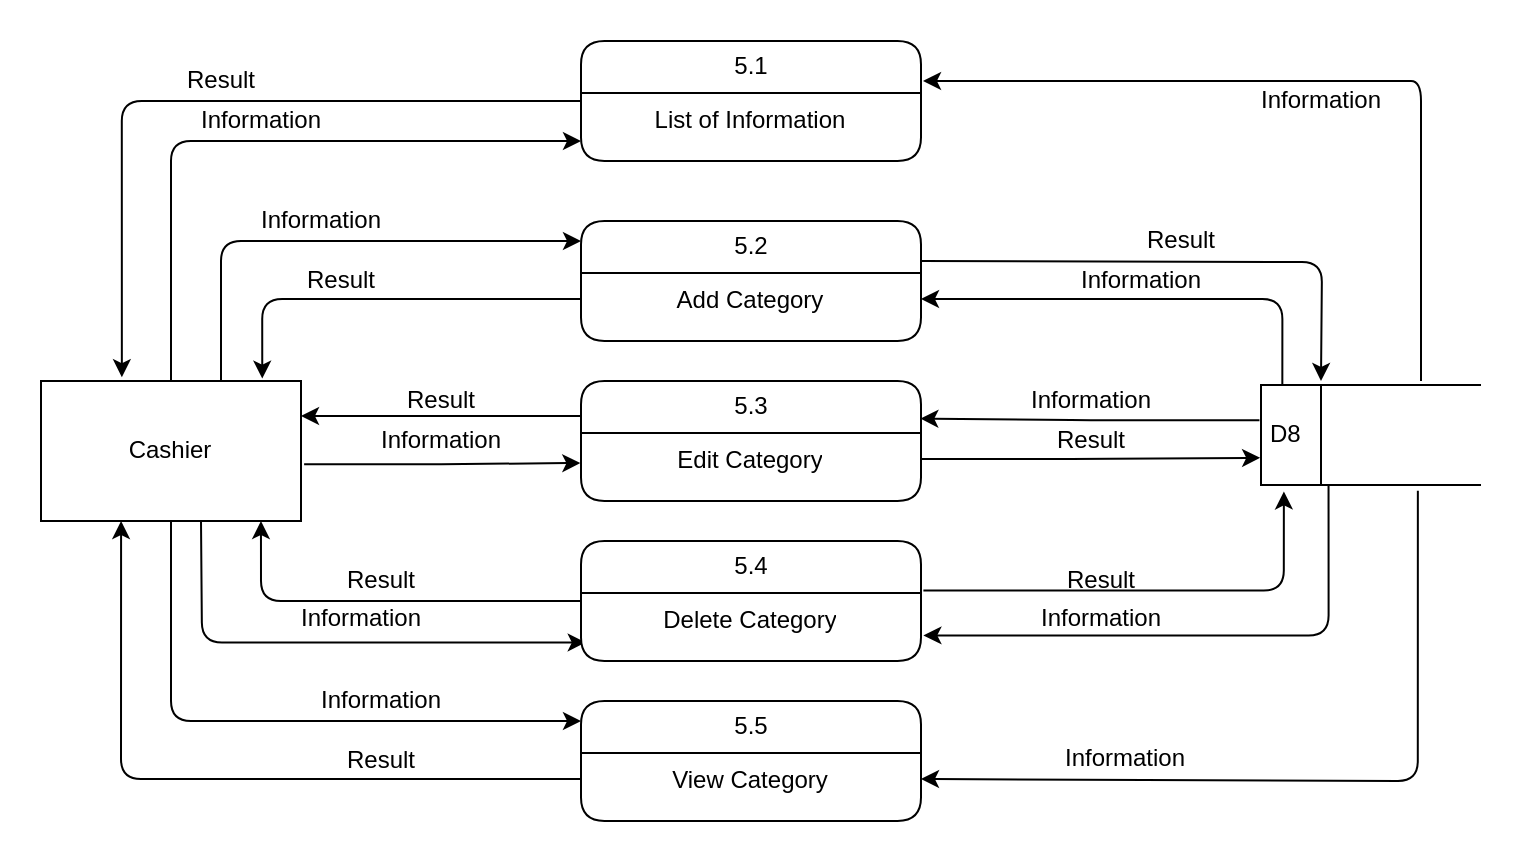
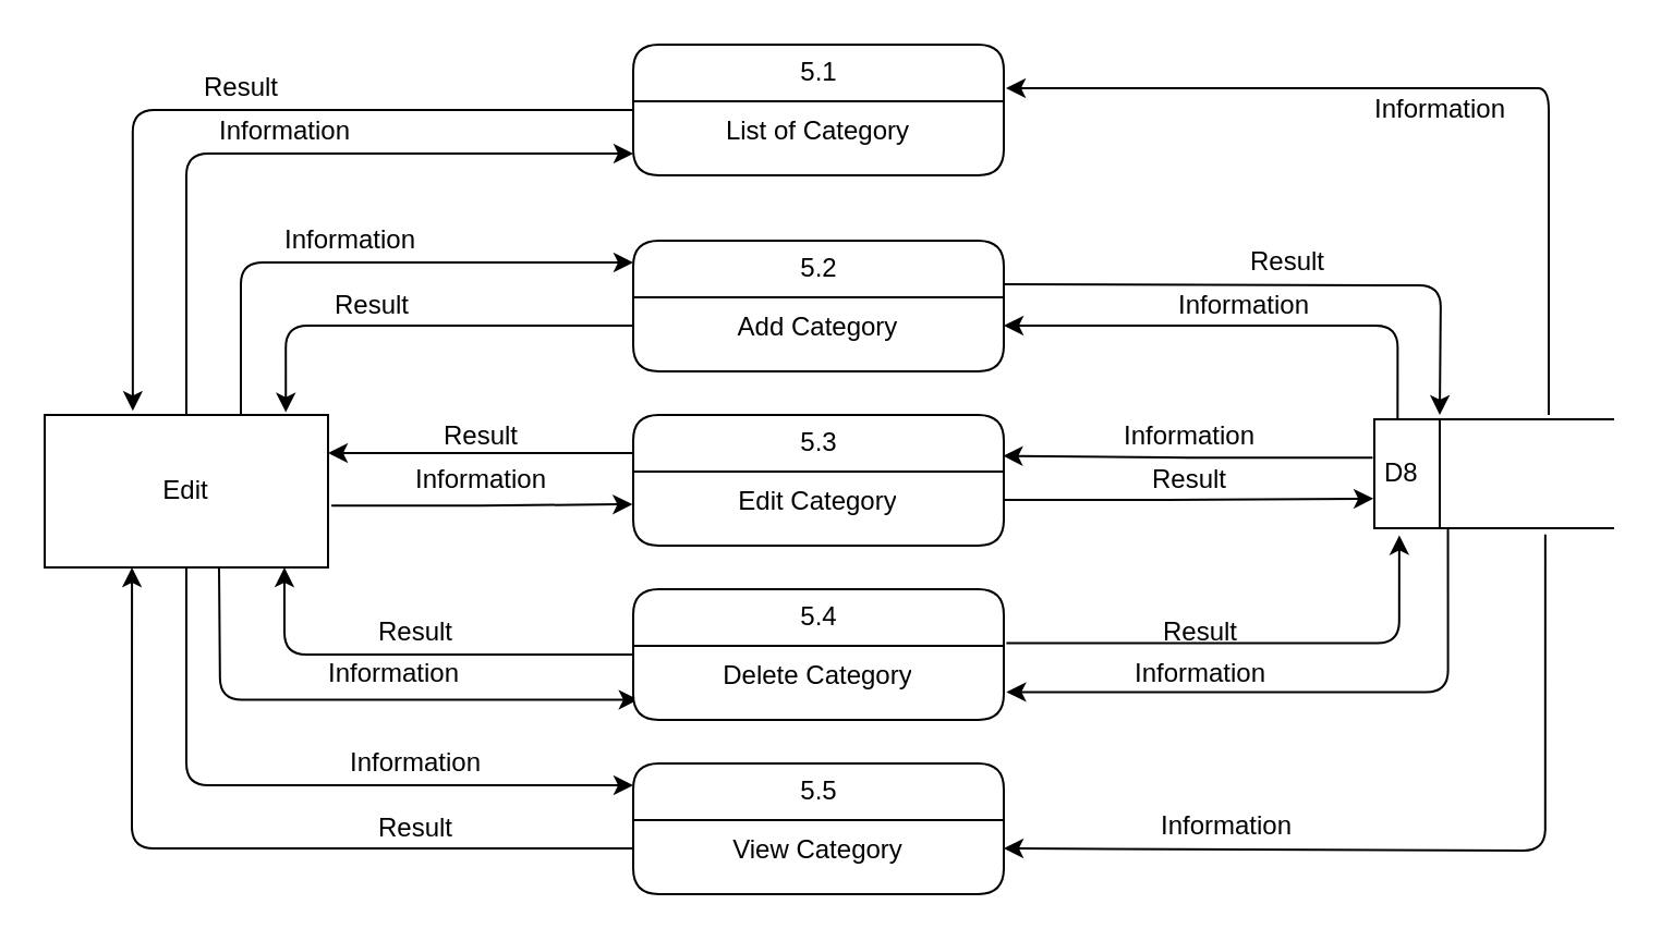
  <mxCell id="0" />
  <mxCell id="1" parent="0" />
  <mxCell id="2" value="Information" style="edgeStyle=orthogonalEdgeStyle;rounded=0;sketch=0;orthogonalLoop=1;jettySize=auto;entryX=-0.002;entryY=0.577;entryDx=0;entryDy=0;exitX=1.012;exitY=0.594;exitDx=0;exitDy=0;exitPerimeter=0;entryPerimeter=0;labelBackgroundColor=none;verticalAlign=middle;html=1;horizontal=1;labelPosition=center;verticalLabelPosition=middle;align=center;spacingLeft=0;jumpStyle=none;shadow=0;startSize=2;fontColor=#000000;fontFamily=Helvetica;fontSize=12;" edge="1" parent="1" source="10" target="16"><mxGeometry x="-0.004" y="11" relative="1" as="geometry"><mxPoint as="offset" /></mxGeometry></mxCell>
  <mxCell id="3" value="Result" style="edgeStyle=orthogonalEdgeStyle;rounded=1;sketch=0;orthogonalLoop=1;jettySize=auto;html=1;entryX=0.311;entryY=-0.027;entryDx=0;entryDy=0;entryPerimeter=0;labelBackgroundColor=none;fontColor=#000000;fontFamily=Helvetica;fontSize=12;" edge="1" parent="1" source="4" target="10"><mxGeometry x="-0.021" y="-10" relative="1" as="geometry"><mxPoint as="offset" /></mxGeometry></mxCell>
  <mxCell id="4" value="5.1" style="swimlane;html=1;fontStyle=0;childLayout=stackLayout;horizontal=1;startSize=26;horizontalStack=0;resizeParent=1;resizeLast=0;collapsible=1;marginBottom=0;swimlaneFillColor=#ffffff;align=center;rounded=1;shadow=0;comic=0;labelBackgroundColor=none;strokeWidth=1;fontFamily=Helvetica;fontSize=12;fontColor=#000000;" vertex="1" parent="1"><mxGeometry x="290" y="20" width="170" height="60" as="geometry" /></mxCell>
- <mxCell id="5" value="&lt;font style=&quot;font-size: 12px;&quot;&gt;&lt;span style=&quot;font-size: 12px;&quot;&gt;List of Information&lt;/span&gt;&lt;/font&gt;" style="text;html=1;strokeColor=none;fillColor=none;spacingLeft=4;spacingRight=4;whiteSpace=wrap;overflow=hidden;rotatable=0;points=[[0,0.5],[1,0.5]];portConstraint=eastwest;fontColor=#000000;align=center;fontFamily=Helvetica;fontSize=12;" vertex="1" parent="4"><mxGeometry y="26" width="170" height="26" as="geometry" /></mxCell>
+ <mxCell id="5" value="&lt;font style=&quot;font-size: 12px;&quot;&gt;&lt;span style=&quot;font-size: 12px;&quot;&gt;List of Category&lt;/span&gt;&lt;/font&gt;" style="text;html=1;strokeColor=none;fillColor=none;spacingLeft=4;spacingRight=4;whiteSpace=wrap;overflow=hidden;rotatable=0;points=[[0,0.5],[1,0.5]];portConstraint=eastwest;fontColor=#000000;align=center;fontFamily=Helvetica;fontSize=12;" vertex="1" parent="4"><mxGeometry y="26" width="170" height="26" as="geometry" /></mxCell>
  <mxCell id="6" value="Information" style="edgeStyle=orthogonalEdgeStyle;curved=0;rounded=1;sketch=0;orthogonalLoop=1;jettySize=auto;html=1;entryX=0.014;entryY=0.951;entryDx=0;entryDy=0;entryPerimeter=0;labelBackgroundColor=none;fontColor=#000000;fontFamily=Helvetica;fontSize=12;" edge="1" parent="1" target="19"><mxGeometry x="0.112" y="12" relative="1" as="geometry"><mxPoint x="100" y="260" as="sourcePoint" /><mxPoint as="offset" /></mxGeometry></mxCell>
  <mxCell id="7" value="Information" style="edgeStyle=orthogonalEdgeStyle;curved=0;rounded=1;sketch=0;orthogonalLoop=1;jettySize=auto;html=1;labelBackgroundColor=none;fontColor=#000000;fontFamily=Helvetica;fontSize=12;" edge="1" parent="1" source="10"><mxGeometry x="0.344" y="10" relative="1" as="geometry"><mxPoint x="290" y="360" as="targetPoint" /><Array as="points"><mxPoint x="85" y="360" /><mxPoint x="290" y="360" /></Array><mxPoint as="offset" /></mxGeometry></mxCell>
  <mxCell id="8" value="Information" style="edgeStyle=orthogonalEdgeStyle;rounded=1;sketch=0;orthogonalLoop=1;jettySize=auto;html=1;labelBackgroundColor=none;fontColor=#000000;fontFamily=Helvetica;fontSize=12;" edge="1" parent="1"><mxGeometry x="0.015" y="10" relative="1" as="geometry"><mxPoint x="290" y="70" as="targetPoint" /><Array as="points"><mxPoint x="85" y="70" /><mxPoint x="290" y="70" /></Array><mxPoint x="85" y="190" as="sourcePoint" /><mxPoint as="offset" /></mxGeometry></mxCell>
  <mxCell id="9" value="Information" style="edgeStyle=orthogonalEdgeStyle;jumpStyle=none;orthogonalLoop=1;jettySize=auto;html=1;entryX=0;entryY=0.167;entryDx=0;entryDy=0;entryPerimeter=0;shadow=0;labelBackgroundColor=none;rounded=1;fontColor=#000000;fontFamily=Helvetica;fontSize=12;" edge="1" parent="1" source="10" target="12"><mxGeometry x="-0.04" y="10" relative="1" as="geometry"><Array as="points"><mxPoint x="110" y="120" /></Array><mxPoint as="offset" /></mxGeometry></mxCell>
- <mxCell id="10" value="&lt;font style=&quot;font-size: 12px&quot;&gt;Cashier&lt;/font&gt;" style="rounded=0;whiteSpace=wrap;html=1;fontColor=#000000;fontFamily=Helvetica;fontSize=12;" vertex="1" parent="1"><mxGeometry x="20" y="190" width="130" height="70" as="geometry" /></mxCell>
+ <mxCell id="10" value="&lt;font style=&quot;font-size: 12px&quot;&gt;Edit&lt;/font&gt;" style="rounded=0;whiteSpace=wrap;html=1;fontColor=#000000;fontFamily=Helvetica;fontSize=12;" vertex="1" parent="1"><mxGeometry x="20" y="190" width="130" height="70" as="geometry" /></mxCell>
  <mxCell id="11" value="Result" style="edgeStyle=orthogonalEdgeStyle;curved=0;rounded=1;sketch=0;orthogonalLoop=1;jettySize=auto;html=1;labelBackgroundColor=none;fontColor=#000000;fontFamily=Helvetica;fontSize=12;" edge="1" parent="1"><mxGeometry y="10" relative="1" as="geometry"><mxPoint x="460" y="130" as="sourcePoint" /><mxPoint x="660" y="190" as="targetPoint" /><mxPoint as="offset" /></mxGeometry></mxCell>
  <mxCell id="12" value="5.2" style="swimlane;html=1;fontStyle=0;childLayout=stackLayout;horizontal=1;startSize=26;horizontalStack=0;resizeParent=1;resizeLast=0;collapsible=1;marginBottom=0;swimlaneFillColor=#ffffff;align=center;rounded=1;shadow=0;comic=0;labelBackgroundColor=none;strokeWidth=1;fontFamily=Helvetica;fontSize=12;fontColor=#000000;" vertex="1" parent="1"><mxGeometry x="290" y="110" width="170" height="60" as="geometry" /></mxCell>
  <mxCell id="13" value="&lt;span id=&quot;docs-internal-guid-f91e8f93-7fff-7fc4-d953-1c8a1edfba7c&quot; style=&quot;font-size: 12px;&quot;&gt;&lt;span style=&quot;font-size: 12px; background-color: transparent; vertical-align: baseline;&quot;&gt;Add&amp;nbsp;&lt;/span&gt;&lt;/span&gt;&lt;span style=&quot;font-size: 12px;&quot;&gt;Category&lt;/span&gt;" style="text;html=1;strokeColor=none;fillColor=none;spacingLeft=4;spacingRight=4;whiteSpace=wrap;overflow=hidden;rotatable=0;points=[[0,0.5],[1,0.5]];portConstraint=eastwest;fontColor=#000000;align=center;fontFamily=Helvetica;fontSize=12;" vertex="1" parent="12"><mxGeometry y="26" width="170" height="26" as="geometry" /></mxCell>
  <mxCell id="14" value="Result" style="edgeStyle=orthogonalEdgeStyle;curved=0;rounded=1;sketch=0;orthogonalLoop=1;jettySize=auto;html=1;entryX=1;entryY=0.25;entryDx=0;entryDy=0;exitX=0;exitY=0.292;exitDx=0;exitDy=0;exitPerimeter=0;labelBackgroundColor=none;fontColor=#000000;fontFamily=Helvetica;fontSize=12;" edge="1" parent="1" source="15" target="10"><mxGeometry y="-8" relative="1" as="geometry"><mxPoint x="153" y="215" as="targetPoint" /><mxPoint as="offset" /></mxGeometry></mxCell>
  <mxCell id="15" value="5.3" style="swimlane;html=1;fontStyle=0;childLayout=stackLayout;horizontal=1;startSize=26;horizontalStack=0;resizeParent=1;resizeLast=0;collapsible=1;marginBottom=0;swimlaneFillColor=#ffffff;align=center;rounded=1;shadow=0;comic=0;labelBackgroundColor=none;strokeWidth=1;fontFamily=Helvetica;fontSize=12;fontColor=#000000;" vertex="1" parent="1"><mxGeometry x="290" y="190" width="170" height="60" as="geometry" /></mxCell>
  <mxCell id="16" value="&lt;span id=&quot;docs-internal-guid-7f49682c-7fff-a4d6-9a9d-0c810e85ffbc&quot; style=&quot;font-size: 12px;&quot;&gt;&lt;span style=&quot;font-size: 12px; background-color: transparent; vertical-align: baseline;&quot;&gt;Edit&amp;nbsp;&lt;/span&gt;&lt;/span&gt;&lt;span style=&quot;font-size: 12px;&quot;&gt;Category&lt;/span&gt;" style="text;html=1;strokeColor=none;fillColor=none;spacingLeft=4;spacingRight=4;whiteSpace=wrap;overflow=hidden;rotatable=0;points=[[0,0.5],[1,0.5]];portConstraint=eastwest;fontColor=#000000;align=center;fontFamily=Helvetica;fontSize=12;" vertex="1" parent="15"><mxGeometry y="26" width="170" height="26" as="geometry" /></mxCell>
  <mxCell id="17" value="Result" style="edgeStyle=orthogonalEdgeStyle;curved=0;rounded=1;sketch=0;orthogonalLoop=1;jettySize=auto;html=1;entryX=0.846;entryY=1;entryDx=0;entryDy=0;entryPerimeter=0;labelBackgroundColor=none;fontColor=#000000;fontFamily=Helvetica;fontSize=12;" edge="1" parent="1" source="18" target="10"><mxGeometry y="-10" relative="1" as="geometry"><mxPoint as="offset" /></mxGeometry></mxCell>
  <mxCell id="18" value="5.4" style="swimlane;html=1;fontStyle=0;childLayout=stackLayout;horizontal=1;startSize=26;horizontalStack=0;resizeParent=1;resizeLast=0;collapsible=1;marginBottom=0;swimlaneFillColor=#ffffff;align=center;rounded=1;shadow=0;comic=0;labelBackgroundColor=none;strokeWidth=1;fontFamily=Helvetica;fontSize=12;fontColor=#000000;" vertex="1" parent="1"><mxGeometry x="290" y="270" width="170" height="60" as="geometry" /></mxCell>
  <mxCell id="19" value="&lt;span id=&quot;docs-internal-guid-ec00c497-7fff-d599-0a47-b24389822d92&quot; style=&quot;font-size: 12px;&quot;&gt;&lt;span style=&quot;font-size: 12px; background-color: transparent; vertical-align: baseline;&quot;&gt;Delete&amp;nbsp;&lt;/span&gt;&lt;/span&gt;&lt;span style=&quot;font-size: 12px;&quot;&gt;Category&lt;/span&gt;" style="text;html=1;strokeColor=none;fillColor=none;spacingLeft=4;spacingRight=4;whiteSpace=wrap;overflow=hidden;rotatable=0;points=[[0,0.5],[1,0.5]];portConstraint=eastwest;fontColor=#000000;align=center;fontFamily=Helvetica;fontSize=12;" vertex="1" parent="18"><mxGeometry y="26" width="170" height="26" as="geometry" /></mxCell>
  <mxCell id="20" value="5.5" style="swimlane;html=1;fontStyle=0;childLayout=stackLayout;horizontal=1;startSize=26;horizontalStack=0;resizeParent=1;resizeLast=0;collapsible=1;marginBottom=0;swimlaneFillColor=#ffffff;align=center;rounded=1;shadow=0;comic=0;labelBackgroundColor=none;strokeWidth=1;fontFamily=Helvetica;fontSize=12;fontColor=#000000;" vertex="1" parent="1"><mxGeometry x="290" y="350" width="170" height="60" as="geometry" /></mxCell>
  <mxCell id="21" value="&lt;span id=&quot;docs-internal-guid-54e838d1-7fff-f729-35b7-6f94d2176117&quot; style=&quot;font-size: 12px;&quot;&gt;&lt;span style=&quot;font-size: 12px; background-color: transparent; vertical-align: baseline;&quot;&gt;View&amp;nbsp;&lt;/span&gt;&lt;/span&gt;&lt;span style=&quot;font-size: 12px;&quot;&gt;Category&lt;/span&gt;" style="text;html=1;strokeColor=none;fillColor=none;spacingLeft=4;spacingRight=4;whiteSpace=wrap;overflow=hidden;rotatable=0;points=[[0,0.5],[1,0.5]];portConstraint=eastwest;fontColor=#000000;align=center;fontFamily=Helvetica;fontSize=12;" vertex="1" parent="20"><mxGeometry y="26" width="170" height="26" as="geometry" /></mxCell>
  <mxCell id="22" value="&#10;&#10;&lt;span style=&quot;font-size: 12px; font-style: normal; font-weight: 400; letter-spacing: normal; text-align: center; text-indent: 0px; text-transform: none; word-spacing: 0px; display: inline; float: none;&quot;&gt;Information&lt;/span&gt;&#10;&#10;" style="edgeStyle=orthogonalEdgeStyle;curved=0;rounded=1;sketch=0;orthogonalLoop=1;jettySize=auto;html=1;entryX=1;entryY=0.5;entryDx=0;entryDy=0;exitX=0.097;exitY=0;exitDx=0;exitDy=0;exitPerimeter=0;labelBackgroundColor=none;fontColor=#000000;fontFamily=Helvetica;fontSize=12;" edge="1" parent="1" source="26" target="13"><mxGeometry x="0.017" y="-9" relative="1" as="geometry"><mxPoint x="640" y="180" as="sourcePoint" /><mxPoint as="offset" /></mxGeometry></mxCell>
  <mxCell id="23" value="&#10;&#10;&lt;span style=&quot;font-size: 12px; font-style: normal; font-weight: 400; letter-spacing: normal; text-align: center; text-indent: 0px; text-transform: none; word-spacing: 0px; display: inline; float: none;&quot;&gt;Information&lt;/span&gt;&#10;&#10;" style="edgeStyle=orthogonalEdgeStyle;curved=0;rounded=1;sketch=0;orthogonalLoop=1;jettySize=auto;html=1;entryX=0.998;entryY=0.313;entryDx=0;entryDy=0;entryPerimeter=0;exitX=-0.007;exitY=0.352;exitDx=0;exitDy=0;exitPerimeter=0;labelBackgroundColor=none;fontColor=#000000;fontFamily=Helvetica;fontSize=12;" edge="1" parent="1" source="26" target="15"><mxGeometry x="-0.002" y="-9" relative="1" as="geometry"><mxPoint as="offset" /></mxGeometry></mxCell>
  <mxCell id="24" value="&#10;&#10;&lt;span style=&quot;font-size: 12px; font-style: normal; font-weight: 400; letter-spacing: normal; text-align: center; text-indent: 0px; text-transform: none; word-spacing: 0px; display: inline; float: none;&quot;&gt;Information&lt;/span&gt;&#10;&#10;" style="edgeStyle=orthogonalEdgeStyle;curved=0;rounded=1;sketch=0;orthogonalLoop=1;jettySize=auto;html=1;entryX=1.007;entryY=0.815;entryDx=0;entryDy=0;entryPerimeter=0;exitX=0.307;exitY=0.993;exitDx=0;exitDy=0;exitPerimeter=0;labelBackgroundColor=none;fontColor=#000000;fontFamily=Helvetica;fontSize=12;" edge="1" parent="1" source="26" target="19"><mxGeometry x="0.361" y="-8" relative="1" as="geometry"><mxPoint as="offset" /></mxGeometry></mxCell>
  <mxCell id="25" value="&#10;&#10;&lt;span style=&quot;font-size: 12px; font-style: normal; font-weight: 400; letter-spacing: normal; text-align: center; text-indent: 0px; text-transform: none; word-spacing: 0px; display: inline; float: none;&quot;&gt;Information&lt;/span&gt;&#10;&#10;" style="edgeStyle=orthogonalEdgeStyle;curved=0;rounded=1;sketch=0;orthogonalLoop=1;jettySize=auto;html=1;exitX=0.713;exitY=1.057;exitDx=0;exitDy=0;exitPerimeter=0;labelBackgroundColor=none;entryX=1;entryY=0.5;entryDx=0;entryDy=0;fontColor=#000000;fontFamily=Helvetica;fontSize=12;" edge="1" parent="1" source="26" target="21"><mxGeometry x="0.482" y="-10" relative="1" as="geometry"><mxPoint x="463" y="390" as="targetPoint" /><Array as="points"><mxPoint x="708" y="390" /><mxPoint x="460" y="390" /></Array><mxPoint as="offset" /></mxGeometry></mxCell>
  <mxCell id="26" value="D8" style="html=1;dashed=0;whitespace=wrap;shape=mxgraph.dfd.dataStoreID;align=left;spacingLeft=3;points=[[0,0],[0.5,0],[1,0],[0,0.5],[1,0.5],[0,1],[0.5,1],[1,1]];fontColor=#000000;fontFamily=Helvetica;fontSize=12;" vertex="1" parent="1"><mxGeometry x="630" y="192" width="110" height="50" as="geometry" /></mxCell>
  <mxCell id="27" value="&#10;&#10;&lt;span style=&quot;font-size: 12px; font-style: normal; font-weight: 400; letter-spacing: normal; text-align: center; text-indent: 0px; text-transform: none; word-spacing: 0px; display: inline; float: none;&quot;&gt;Information&lt;/span&gt;&#10;&#10;" style="edgeStyle=orthogonalEdgeStyle;curved=0;rounded=1;sketch=0;orthogonalLoop=1;jettySize=auto;html=1;labelBackgroundColor=none;fontColor=#000000;fontFamily=Helvetica;fontSize=12;" edge="1" parent="1"><mxGeometry x="0.003" y="10" relative="1" as="geometry"><mxPoint x="710" y="190" as="sourcePoint" /><mxPoint x="461" y="40" as="targetPoint" /><Array as="points"><mxPoint x="700" y="40" /><mxPoint x="460" y="40" /></Array><mxPoint as="offset" /></mxGeometry></mxCell>
  <mxCell id="28" value="Result" style="edgeStyle=orthogonalEdgeStyle;curved=0;rounded=1;sketch=0;orthogonalLoop=1;jettySize=auto;html=1;entryX=-0.004;entryY=0.728;entryDx=0;entryDy=0;entryPerimeter=0;labelBackgroundColor=none;fontColor=#000000;fontFamily=Helvetica;fontSize=12;" edge="1" parent="1" source="16" target="26"><mxGeometry x="0.006" y="8" relative="1" as="geometry"><mxPoint as="offset" /></mxGeometry></mxCell>
  <mxCell id="29" value="Result" style="edgeStyle=orthogonalEdgeStyle;curved=0;rounded=1;sketch=0;orthogonalLoop=1;jettySize=auto;html=1;entryX=0.104;entryY=1.064;entryDx=0;entryDy=0;entryPerimeter=0;exitX=1.007;exitY=-0.046;exitDx=0;exitDy=0;exitPerimeter=0;labelBackgroundColor=none;fontColor=#000000;fontFamily=Helvetica;fontSize=12;" edge="1" parent="1" source="19" target="26"><mxGeometry x="-0.227" y="5" relative="1" as="geometry"><mxPoint as="offset" /></mxGeometry></mxCell>
  <mxCell id="30" value="Result" style="edgeStyle=orthogonalEdgeStyle;curved=0;rounded=1;sketch=0;orthogonalLoop=1;jettySize=auto;html=1;entryX=0.851;entryY=-0.017;entryDx=0;entryDy=0;entryPerimeter=0;labelBackgroundColor=none;fontColor=#000000;fontFamily=Helvetica;fontSize=12;" edge="1" parent="1" source="13" target="10"><mxGeometry x="0.205" y="-9" relative="1" as="geometry"><mxPoint as="offset" /></mxGeometry></mxCell>
  <mxCell id="31" value="Result" style="edgeStyle=orthogonalEdgeStyle;curved=0;rounded=1;sketch=0;orthogonalLoop=1;jettySize=auto;html=1;entryX=0.308;entryY=1;entryDx=0;entryDy=0;entryPerimeter=0;labelBackgroundColor=none;fontColor=#000000;fontFamily=Helvetica;fontSize=12;" edge="1" parent="1" source="21" target="10"><mxGeometry x="-0.443" y="-9" relative="1" as="geometry"><mxPoint as="offset" /></mxGeometry></mxCell>
